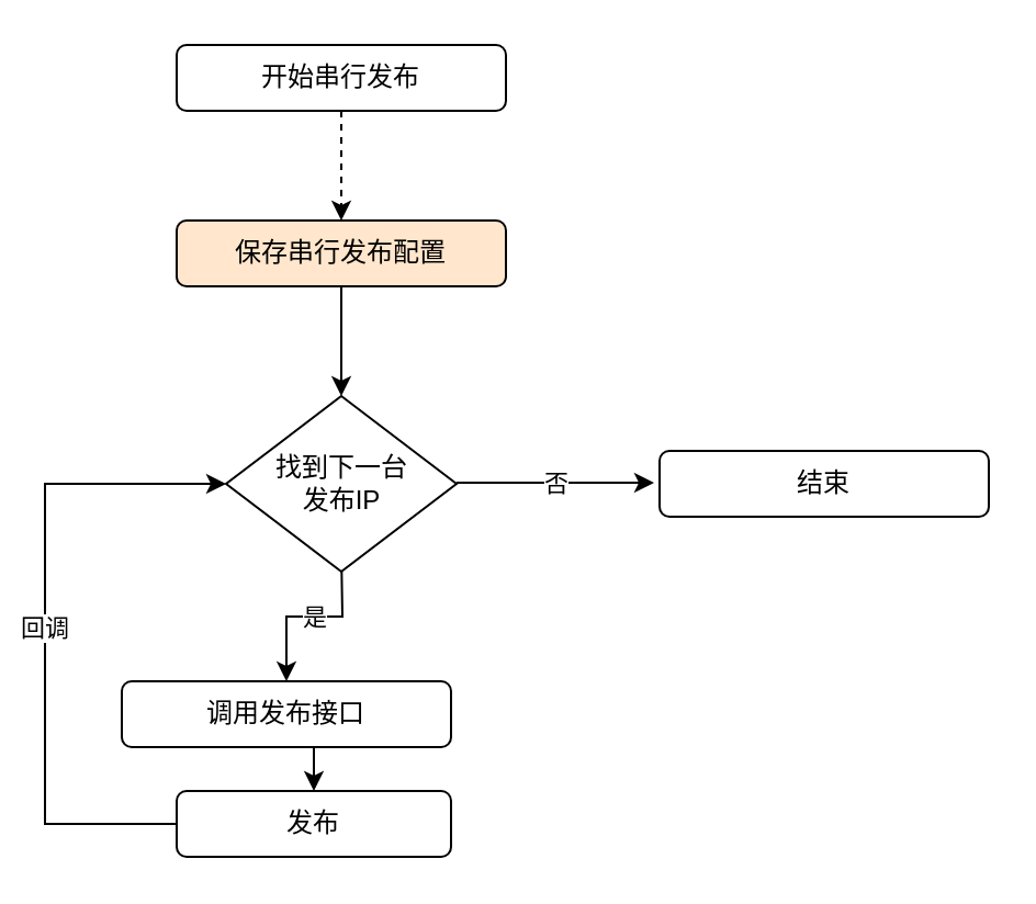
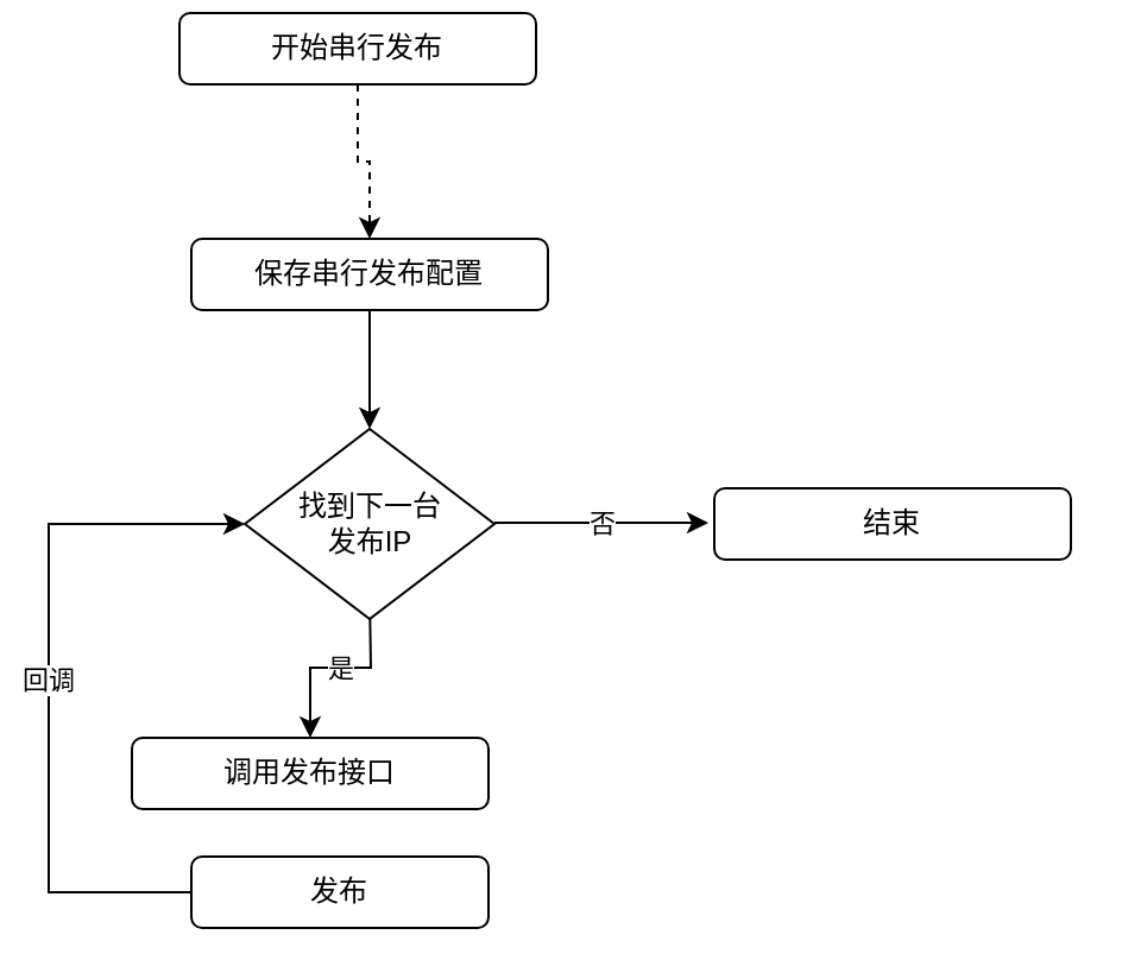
  <mxCell id="0" />
  <mxCell id="1" parent="0" />
  <mxCell id="2" style="edgeStyle=orthogonalEdgeStyle;rounded=0;orthogonalLoop=1;jettySize=auto;html=1;exitX=0.5;exitY=1;exitDx=0;exitDy=0;entryX=0.5;entryY=0;entryDx=0;entryDy=0;dashed=1;" edge="1" parent="1" source="3" target="5"><mxGeometry relative="1" as="geometry" /></mxCell>
- <mxCell id="3" value="开始串行发布" style="rounded=1;whiteSpace=wrap;html=1;" vertex="1" parent="1"><mxGeometry x="80" y="20" width="150" height="30" as="geometry" /></mxCell>
+ <mxCell id="3" value="开始串行发布" style="rounded=1;whiteSpace=wrap;html=1;" vertex="1" parent="1"><mxGeometry x="75" y="5" width="150" height="30" as="geometry" /></mxCell>
  <mxCell id="4" style="edgeStyle=orthogonalEdgeStyle;rounded=0;orthogonalLoop=1;jettySize=auto;html=1;exitX=0.5;exitY=1;exitDx=0;exitDy=0;" edge="1" parent="1" source="5"><mxGeometry relative="1" as="geometry"><mxPoint x="155" y="180" as="targetPoint" /></mxGeometry></mxCell>
- <mxCell id="5" value="保存串行发布配置" style="rounded=1;whiteSpace=wrap;html=1;fillColor=#ffe6cc;" vertex="1" parent="1"><mxGeometry x="80" y="100" width="150" height="30" as="geometry" /></mxCell>
+ <mxCell id="5" value="保存串行发布配置" style="rounded=1;whiteSpace=wrap;html=1;" vertex="1" parent="1"><mxGeometry x="80" y="100" width="150" height="30" as="geometry" /></mxCell>
  <mxCell id="6" value="是" style="edgeStyle=orthogonalEdgeStyle;rounded=0;orthogonalLoop=1;jettySize=auto;html=1;exitX=0.5;exitY=1;exitDx=0;exitDy=0;entryX=0.5;entryY=0;entryDx=0;entryDy=0;" edge="1" parent="1" target="9"><mxGeometry relative="1" as="geometry"><mxPoint x="155" y="250" as="sourcePoint" /></mxGeometry></mxCell>
  <mxCell id="7" value="否" style="edgeStyle=orthogonalEdgeStyle;rounded=0;orthogonalLoop=1;jettySize=auto;html=1;exitX=1;exitY=0.5;exitDx=0;exitDy=0;" edge="1" parent="1"><mxGeometry relative="1" as="geometry"><mxPoint x="297.5" y="219.5" as="targetPoint" /><mxPoint x="207.5" y="219.5" as="sourcePoint" /><Array as="points"><mxPoint x="247.5" y="219.5" /><mxPoint x="247.5" y="219.5" /></Array></mxGeometry></mxCell>
- <mxCell id="8" style="edgeStyle=orthogonalEdgeStyle;rounded=0;orthogonalLoop=1;jettySize=auto;html=1;exitX=0.5;exitY=1;exitDx=0;exitDy=0;entryX=0.5;entryY=0;entryDx=0;entryDy=0;" edge="1" parent="1" source="9" target="11"><mxGeometry relative="1" as="geometry" /></mxCell>
  <mxCell id="9" value="调用发布接口" style="rounded=1;whiteSpace=wrap;html=1;" vertex="1" parent="1"><mxGeometry x="55" y="310" width="150" height="30" as="geometry" /></mxCell>
  <mxCell id="10" value="回调" style="edgeStyle=orthogonalEdgeStyle;rounded=0;orthogonalLoop=1;jettySize=auto;html=1;exitX=0;exitY=0.5;exitDx=0;exitDy=0;entryX=0;entryY=0.5;entryDx=0;entryDy=0;" edge="1" parent="1" source="11" target="13"><mxGeometry relative="1" as="geometry"><mxPoint x="80" y="235" as="targetPoint" /><Array as="points"><mxPoint x="20" y="375" /><mxPoint x="20" y="220" /></Array></mxGeometry></mxCell>
  <mxCell id="11" value="发布" style="rounded=1;whiteSpace=wrap;html=1;" vertex="1" parent="1"><mxGeometry x="80" y="360" width="125" height="30" as="geometry" /></mxCell>
  <mxCell id="12" value="结束" style="rounded=1;whiteSpace=wrap;html=1;" vertex="1" parent="1"><mxGeometry x="300" y="205" width="150" height="30" as="geometry" /></mxCell>
  <mxCell id="13" value="找到下一台&lt;br&gt;发布IP" style="rhombus;whiteSpace=wrap;html=1;" vertex="1" parent="1"><mxGeometry x="102.5" y="180" width="105" height="80" as="geometry" /></mxCell>
